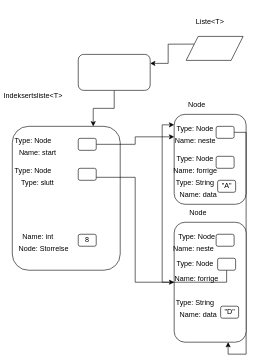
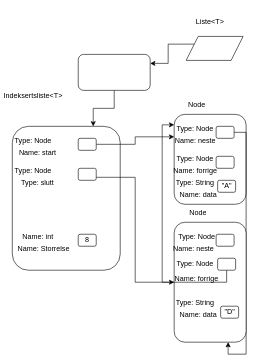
  <mxCell id="0" />
  <mxCell id="1" parent="0" />
  <mxCell id="2" value="" style="rounded=1;whiteSpace=wrap;html=1;" parent="1" vertex="1"><mxGeometry x="20" y="210" width="180" height="240" as="geometry" /></mxCell>
  <mxCell id="3" value="Type: Node" style="text;html=1;strokeColor=none;fillColor=none;align=center;verticalAlign=middle;whiteSpace=wrap;rounded=0;" parent="1" vertex="1"><mxGeometry x="20" y="220" width="70" height="30" as="geometry" /></mxCell>
  <mxCell id="4" value="Name: start" style="text;html=1;strokeColor=none;fillColor=none;align=center;verticalAlign=middle;whiteSpace=wrap;rounded=0;" parent="1" vertex="1"><mxGeometry x="25" y="240" width="75" height="30" as="geometry" /></mxCell>
  <mxCell id="5" style="edgeStyle=orthogonalEdgeStyle;rounded=0;orthogonalLoop=1;jettySize=auto;html=1;exitX=1;exitY=0.5;exitDx=0;exitDy=0;entryX=0;entryY=0.25;entryDx=0;entryDy=0;" parent="1" source="6" target="14" edge="1"><mxGeometry relative="1" as="geometry" /></mxCell>
  <mxCell id="6" value="" style="rounded=1;whiteSpace=wrap;html=1;" parent="1" vertex="1"><mxGeometry x="130" y="230" width="30" height="20" as="geometry" /></mxCell>
  <mxCell id="7" style="edgeStyle=orthogonalEdgeStyle;rounded=0;orthogonalLoop=1;jettySize=auto;html=1;exitX=1;exitY=0.75;exitDx=0;exitDy=0;entryX=0;entryY=0.5;entryDx=0;entryDy=0;" parent="1" source="8" target="23" edge="1"><mxGeometry relative="1" as="geometry" /></mxCell>
  <mxCell id="8" value="" style="rounded=1;whiteSpace=wrap;html=1;" parent="1" vertex="1"><mxGeometry x="130" y="280" width="30" height="20" as="geometry" /></mxCell>
  <mxCell id="9" value="Type: Node" style="text;html=1;strokeColor=none;fillColor=none;align=center;verticalAlign=middle;whiteSpace=wrap;rounded=0;" parent="1" vertex="1"><mxGeometry x="20" y="270" width="70" height="30" as="geometry" /></mxCell>
  <mxCell id="10" value="Type: slutt" style="text;html=1;strokeColor=none;fillColor=none;align=center;verticalAlign=middle;whiteSpace=wrap;rounded=0;" parent="1" vertex="1"><mxGeometry x="25" y="290" width="75" height="30" as="geometry" /></mxCell>
  <mxCell id="11" value="" style="rounded=1;whiteSpace=wrap;html=1;" parent="1" vertex="1"><mxGeometry x="130" y="390" width="30" height="20" as="geometry" /></mxCell>
  <mxCell id="12" value="Name: int" style="text;html=1;strokeColor=none;fillColor=none;align=center;verticalAlign=middle;whiteSpace=wrap;rounded=0;" parent="1" vertex="1"><mxGeometry x="32.5" y="380" width="60" height="30" as="geometry" /></mxCell>
- <mxCell id="13" value="Node: Storrelse" style="text;html=1;strokeColor=none;fillColor=none;align=center;verticalAlign=middle;whiteSpace=wrap;rounded=0;" parent="1" vertex="1"><mxGeometry x="25" y="400" width="95" height="30" as="geometry" /></mxCell>
+ <mxCell id="13" value="Name: Storrelse" style="text;html=1;strokeColor=none;fillColor=none;align=center;verticalAlign=middle;whiteSpace=wrap;rounded=0;" parent="1" vertex="1"><mxGeometry x="25" y="400" width="95" height="30" as="geometry" /></mxCell>
  <mxCell id="14" value="" style="rounded=1;whiteSpace=wrap;html=1;" parent="1" vertex="1"><mxGeometry x="290" y="190" width="120" height="150" as="geometry" /></mxCell>
  <mxCell id="15" value="8" style="text;html=1;strokeColor=none;fillColor=none;align=center;verticalAlign=middle;whiteSpace=wrap;rounded=0;" parent="1" vertex="1"><mxGeometry x="115" y="385" width="60" height="30" as="geometry" /></mxCell>
  <mxCell id="16" style="edgeStyle=orthogonalEdgeStyle;rounded=0;orthogonalLoop=1;jettySize=auto;html=1;exitX=1;exitY=0.5;exitDx=0;exitDy=0;entryX=0.75;entryY=1;entryDx=0;entryDy=0;" edge="1" parent="1" source="17" target="23"><mxGeometry relative="1" as="geometry" /></mxCell>
  <mxCell id="17" value="" style="rounded=1;whiteSpace=wrap;html=1;" parent="1" vertex="1"><mxGeometry x="360" y="210" width="30" height="20" as="geometry" /></mxCell>
  <mxCell id="18" value="" style="rounded=1;whiteSpace=wrap;html=1;" parent="1" vertex="1"><mxGeometry x="360" y="260" width="30" height="20" as="geometry" /></mxCell>
  <mxCell id="19" value="Type: Node" style="text;html=1;strokeColor=none;fillColor=none;align=center;verticalAlign=middle;whiteSpace=wrap;rounded=0;" parent="1" vertex="1"><mxGeometry x="290" y="200" width="70" height="30" as="geometry" /></mxCell>
  <mxCell id="20" value="Type: Node" style="text;html=1;strokeColor=none;fillColor=none;align=center;verticalAlign=middle;whiteSpace=wrap;rounded=0;" parent="1" vertex="1"><mxGeometry x="290" y="250" width="70" height="30" as="geometry" /></mxCell>
  <mxCell id="21" value="Name: neste" style="text;html=1;strokeColor=none;fillColor=none;align=center;verticalAlign=middle;whiteSpace=wrap;rounded=0;" parent="1" vertex="1"><mxGeometry x="287.5" y="220" width="75" height="30" as="geometry" /></mxCell>
  <mxCell id="22" value="Name: forrige" style="text;html=1;strokeColor=none;fillColor=none;align=center;verticalAlign=middle;whiteSpace=wrap;rounded=0;" parent="1" vertex="1"><mxGeometry x="287.5" y="270" width="75" height="30" as="geometry" /></mxCell>
  <mxCell id="23" value="" style="rounded=1;whiteSpace=wrap;html=1;" parent="1" vertex="1"><mxGeometry x="290" y="370" width="120" height="200" as="geometry" /></mxCell>
  <mxCell id="24" value="" style="rounded=1;whiteSpace=wrap;html=1;" parent="1" vertex="1"><mxGeometry x="360" y="390" width="30" height="20" as="geometry" /></mxCell>
  <mxCell id="25" style="edgeStyle=orthogonalEdgeStyle;rounded=0;orthogonalLoop=1;jettySize=auto;html=1;exitX=0.5;exitY=1;exitDx=0;exitDy=0;entryX=0;entryY=0.25;entryDx=0;entryDy=0;" edge="1" parent="1" source="26" target="19"><mxGeometry relative="1" as="geometry" /></mxCell>
  <mxCell id="26" value="" style="rounded=1;whiteSpace=wrap;html=1;" parent="1" vertex="1"><mxGeometry x="362.5" y="430" width="30" height="20" as="geometry" /></mxCell>
  <mxCell id="27" value="Type: Node" style="text;html=1;strokeColor=none;fillColor=none;align=center;verticalAlign=middle;whiteSpace=wrap;rounded=0;" parent="1" vertex="1"><mxGeometry x="292.5" y="380" width="70" height="30" as="geometry" /></mxCell>
  <mxCell id="28" value="Type: Node" style="text;html=1;strokeColor=none;fillColor=none;align=center;verticalAlign=middle;whiteSpace=wrap;rounded=0;" parent="1" vertex="1"><mxGeometry x="290" y="425" width="70" height="30" as="geometry" /></mxCell>
  <mxCell id="29" value="Name: neste" style="text;html=1;strokeColor=none;fillColor=none;align=center;verticalAlign=middle;whiteSpace=wrap;rounded=0;" parent="1" vertex="1"><mxGeometry x="285" y="400" width="75" height="30" as="geometry" /></mxCell>
  <mxCell id="30" value="Name: forrige" style="text;html=1;strokeColor=none;fillColor=none;align=center;verticalAlign=middle;whiteSpace=wrap;rounded=0;" parent="1" vertex="1"><mxGeometry x="290" y="450" width="75" height="30" as="geometry" /></mxCell>
  <mxCell id="31" value="Indeksertsliste&amp;lt;T&amp;gt;" style="text;html=1;strokeColor=none;fillColor=none;align=center;verticalAlign=middle;whiteSpace=wrap;rounded=0;" parent="1" vertex="1"><mxGeometry x="25" y="145" width="60" height="30" as="geometry" /></mxCell>
  <mxCell id="32" value="Node&lt;span style=&quot;color: rgba(0 , 0 , 0 , 0) ; font-family: monospace ; font-size: 0px&quot;&gt;%3CmxGraphModel%3E%3Croot%3E%3CmxCell%20id%3D%220%22%2F%3E%3CmxCell%20id%3D%221%22%20parent%3D%220%22%2F%3E%3CmxCell%20id%3D%222%22%20value%3D%22Name%3A%20neste%22%20style%3D%22text%3Bhtml%3D1%3BstrokeColor%3Dnone%3BfillColor%3Dnone%3Balign%3Dcenter%3BverticalAlign%3Dmiddle%3BwhiteSpace%3Dwrap%3Brounded%3D0%3B%22%20vertex%3D%221%22%20parent%3D%221%22%3E%3CmxGeometry%20x%3D%22465%22%20y%3D%22390%22%20width%3D%2275%22%20height%3D%2230%22%20as%3D%22geometry%22%2F%3E%3C%2FmxCell%3E%3C%2Froot%3E%3C%2FmxGraphModel%3E&lt;/span&gt;" style="text;html=1;strokeColor=none;fillColor=none;align=center;verticalAlign=middle;whiteSpace=wrap;rounded=0;" parent="1" vertex="1"><mxGeometry x="297.5" y="160" width="60" height="30" as="geometry" /></mxCell>
  <mxCell id="33" value="Node&lt;span style=&quot;color: rgba(0 , 0 , 0 , 0) ; font-family: monospace ; font-size: 0px&quot;&gt;%3CmxGraphModel%3E%3Croot%3E%3CmxCell%20id%3D%220%22%2F%3E%3CmxCell%20id%3D%221%22%20parent%3D%220%22%2F%3E%3CmxCell%20id%3D%222%22%20value%3D%22Name%3A%20neste%22%20style%3D%22text%3Bhtml%3D1%3BstrokeColor%3Dnone%3BfillColor%3Dnone%3Balign%3Dcenter%3BverticalAlign%3Dmiddle%3BwhiteSpace%3Dwrap%3Brounded%3D0%3B%22%20vertex%3D%221%22%20parent%3D%221%22%3E%3CmxGeometry%20x%3D%22465%22%20y%3D%22390%22%20width%3D%2275%22%20height%3D%2230%22%20as%3D%22geometry%22%2F%3E%3C%2FmxCell%3E%3C%2Froot%3E%3C%2FmxGraphModel%3E&lt;/span&gt;" style="text;html=1;strokeColor=none;fillColor=none;align=center;verticalAlign=middle;whiteSpace=wrap;rounded=0;" parent="1" vertex="1"><mxGeometry x="300" y="340" width="60" height="30" as="geometry" /></mxCell>
  <mxCell id="34" value="&quot;A&quot;" style="rounded=1;whiteSpace=wrap;html=1;" parent="1" vertex="1"><mxGeometry x="362.5" y="300" width="30" height="20" as="geometry" /></mxCell>
  <mxCell id="35" value="Type: String" style="text;html=1;strokeColor=none;fillColor=none;align=center;verticalAlign=middle;whiteSpace=wrap;rounded=0;" parent="1" vertex="1"><mxGeometry x="290" y="290" width="70" height="30" as="geometry" /></mxCell>
  <mxCell id="36" value="Name: data" style="text;html=1;strokeColor=none;fillColor=none;align=center;verticalAlign=middle;whiteSpace=wrap;rounded=0;" parent="1" vertex="1"><mxGeometry x="292.5" y="310" width="75" height="30" as="geometry" /></mxCell>
  <mxCell id="37" value="&quot;D&quot;" style="rounded=1;whiteSpace=wrap;html=1;" parent="1" vertex="1"><mxGeometry x="367.5" y="510" width="30" height="20" as="geometry" /></mxCell>
  <mxCell id="38" value="Type: String" style="text;html=1;strokeColor=none;fillColor=none;align=center;verticalAlign=middle;whiteSpace=wrap;rounded=0;" parent="1" vertex="1"><mxGeometry x="290" y="490" width="70" height="30" as="geometry" /></mxCell>
  <mxCell id="39" value="Name: data" style="text;html=1;strokeColor=none;fillColor=none;align=center;verticalAlign=middle;whiteSpace=wrap;rounded=0;" parent="1" vertex="1"><mxGeometry x="292.5" y="510" width="75" height="30" as="geometry" /></mxCell>
  <mxCell id="40" style="edgeStyle=orthogonalEdgeStyle;rounded=0;orthogonalLoop=1;jettySize=auto;html=1;exitX=0.5;exitY=1;exitDx=0;exitDy=0;entryX=0.75;entryY=0;entryDx=0;entryDy=0;" parent="1" source="41" target="2" edge="1"><mxGeometry relative="1" as="geometry" /></mxCell>
  <mxCell id="41" value="" style="rounded=1;whiteSpace=wrap;html=1;" parent="1" vertex="1"><mxGeometry x="130" y="90" width="120" height="60" as="geometry" /></mxCell>
  <mxCell id="42" style="edgeStyle=orthogonalEdgeStyle;rounded=0;orthogonalLoop=1;jettySize=auto;html=1;exitX=0;exitY=0.25;exitDx=0;exitDy=0;entryX=1;entryY=0.25;entryDx=0;entryDy=0;" parent="1" source="43" target="41" edge="1"><mxGeometry relative="1" as="geometry" /></mxCell>
  <mxCell id="43" value="" style="shape=parallelogram;perimeter=parallelogramPerimeter;whiteSpace=wrap;html=1;fixedSize=1;" parent="1" vertex="1"><mxGeometry x="310" y="60" width="95" height="40" as="geometry" /></mxCell>
  <mxCell id="44" value="Liste&amp;lt;T&amp;gt;" style="text;html=1;strokeColor=none;fillColor=none;align=center;verticalAlign=middle;whiteSpace=wrap;rounded=0;" parent="1" vertex="1"><mxGeometry x="320" y="20" width="60" height="30" as="geometry" /></mxCell>
